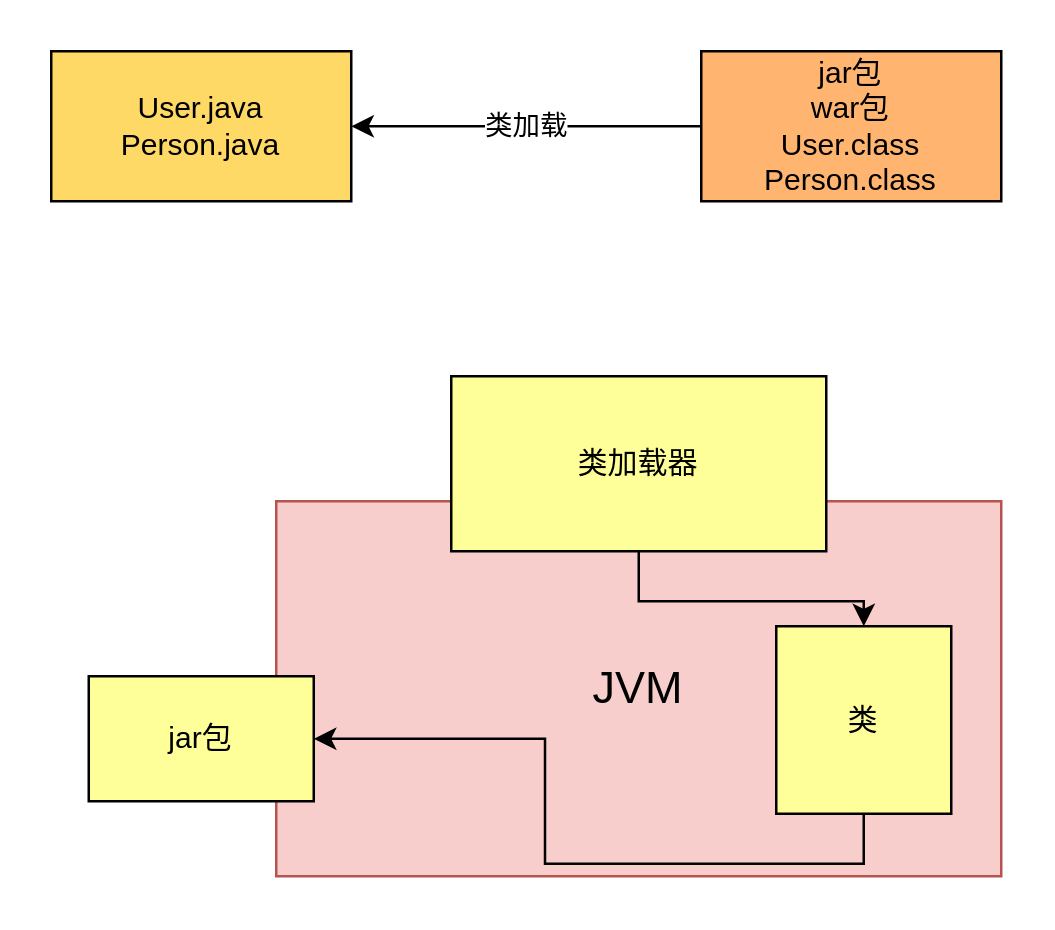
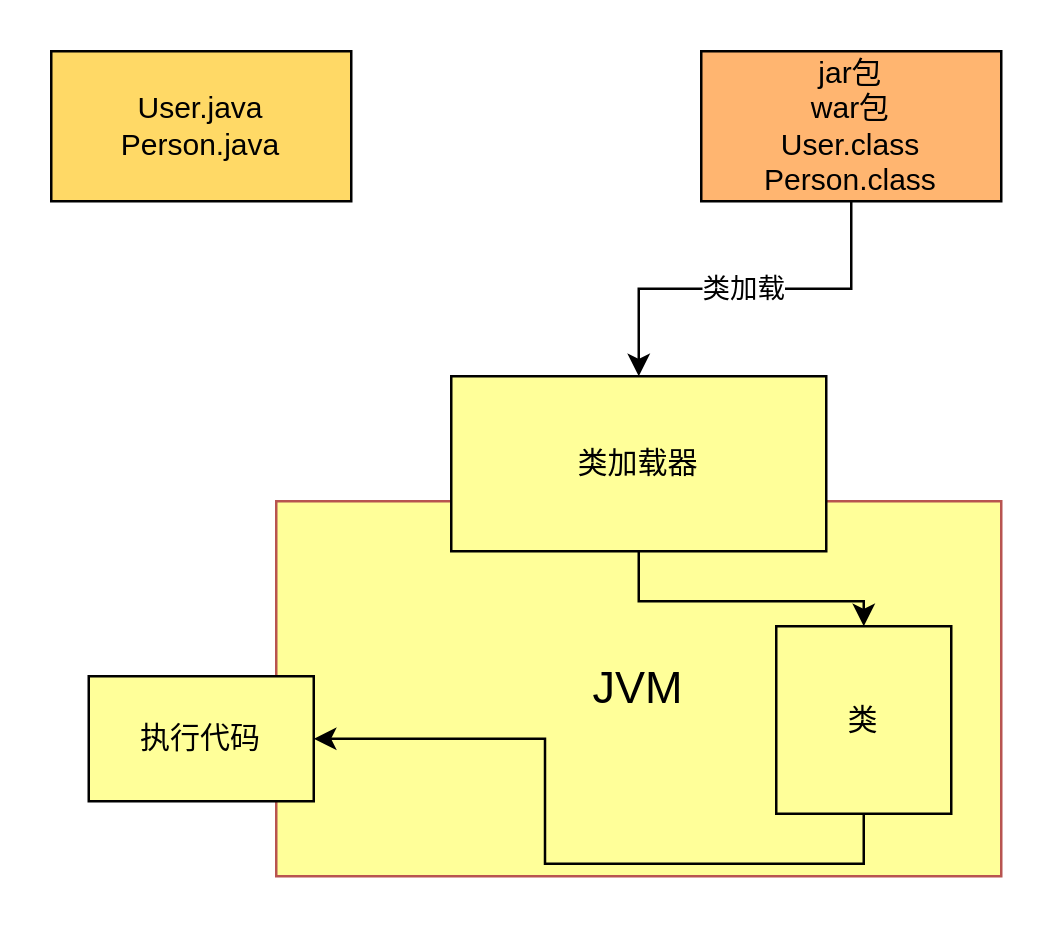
  <mxCell id="0" />
  <mxCell id="1" parent="0" />
  <mxCell id="2" value="User.java&lt;br&gt;Person.java" style="rounded=0;whiteSpace=wrap;html=1;fillColor=#FFD966;" vertex="1" parent="1"><mxGeometry x="20" y="20" width="120" height="60" as="geometry" /></mxCell>
- <mxCell id="3" value="类加载" style="edgeStyle=orthogonalEdgeStyle;rounded=0;orthogonalLoop=1;jettySize=auto;html=1;" edge="1" parent="1" source="4" target="2"><mxGeometry relative="1" as="geometry" /></mxCell>
+ <mxCell id="3" value="类加载" style="edgeStyle=orthogonalEdgeStyle;rounded=0;orthogonalLoop=1;jettySize=auto;html=1;entryX=0.5;entryY=0;entryDx=0;entryDy=0;" edge="1" parent="1" source="4" target="7"><mxGeometry relative="1" as="geometry" /></mxCell>
  <mxCell id="4" value="jar包&lt;br&gt;war包&lt;br&gt;User.class&lt;br&gt;Person.class" style="rounded=0;whiteSpace=wrap;html=1;fillColor=#FFB570;" vertex="1" parent="1"><mxGeometry x="280" y="20" width="120" height="60" as="geometry" /></mxCell>
- <mxCell id="5" value="&lt;font style=&quot;font-size: 18px&quot;&gt;JVM&lt;/font&gt;" style="rounded=0;whiteSpace=wrap;html=1;fillColor=#f8cecc;strokeColor=#b85450;" vertex="1" parent="1"><mxGeometry x="110" y="200" width="290" height="150" as="geometry" /></mxCell>
+ <mxCell id="5" value="&lt;font style=&quot;font-size: 18px&quot;&gt;JVM&lt;/font&gt;" style="rounded=0;whiteSpace=wrap;html=1;fillColor=#ffff99;strokeColor=#b85450;" vertex="1" parent="1"><mxGeometry x="110" y="200" width="290" height="150" as="geometry" /></mxCell>
  <mxCell id="6" style="edgeStyle=orthogonalEdgeStyle;rounded=0;orthogonalLoop=1;jettySize=auto;html=1;exitX=0.5;exitY=1;exitDx=0;exitDy=0;" edge="1" parent="1" source="7" target="9"><mxGeometry relative="1" as="geometry" /></mxCell>
  <mxCell id="7" value="类加载器" style="rounded=0;whiteSpace=wrap;html=1;fillColor=#FFFF99;" vertex="1" parent="1"><mxGeometry x="180" y="150" width="150" height="70" as="geometry" /></mxCell>
  <mxCell id="8" style="edgeStyle=orthogonalEdgeStyle;rounded=0;orthogonalLoop=1;jettySize=auto;html=1;exitX=0.5;exitY=1;exitDx=0;exitDy=0;entryX=1;entryY=0.5;entryDx=0;entryDy=0;" edge="1" parent="1" source="9" target="10"><mxGeometry relative="1" as="geometry" /></mxCell>
  <mxCell id="9" value="类" style="rounded=0;whiteSpace=wrap;html=1;fillColor=#FFFF99;" vertex="1" parent="1"><mxGeometry x="310" y="250" width="70" height="75" as="geometry" /></mxCell>
- <mxCell id="10" value="jar包" style="rounded=0;whiteSpace=wrap;html=1;fillColor=#FFFF99;" vertex="1" parent="1"><mxGeometry x="35" y="270" width="90" height="50" as="geometry" /></mxCell>
+ <mxCell id="10" value="执行代码" style="rounded=0;whiteSpace=wrap;html=1;fillColor=#FFFF99;" vertex="1" parent="1"><mxGeometry x="35" y="270" width="90" height="50" as="geometry" /></mxCell>
